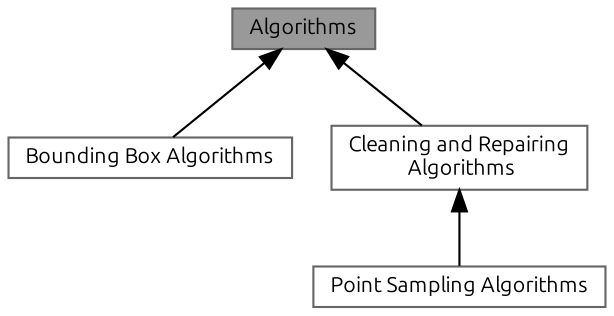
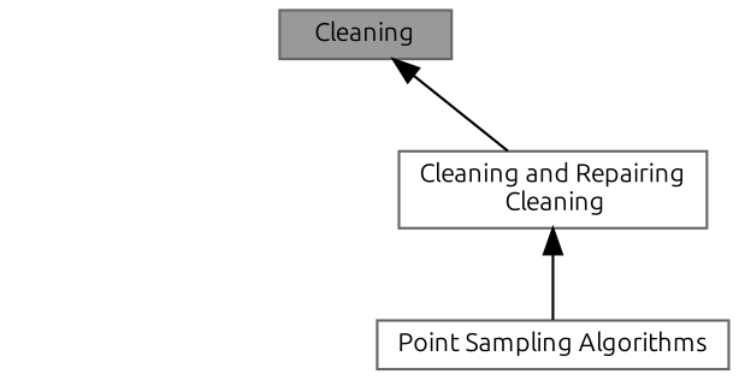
  digraph {
    fontname=Ubuntu
    rankdir=TB
    node [color=grey40 fillcolor=white fontname=Ubuntu fontsize=10 shape=box style=filled]
    edge [dir=back fontname=Ubuntu fontsize=10 labelfontname=Helvetica labelfontsize=10 shape=plaintext style=solid]
-   n1 [color=gray40 fillcolor=grey60 fontcolor=black height=0.2 label=Algorithms width=0.4]
-   n2 [height=0.2 label="Bounding Box Algorithms" width=0.4]
-   n3 [height=0.2 label="Cleaning and Repairing\l Algorithms" width=0.4]
+   n1 [color=gray40 fillcolor=grey60 fontcolor=black height=0.2 label=Cleaning width=0.4]
+   n3 [height=0.2 label="Cleaning and Repairing\l Cleaning" width=0.4]
    n4 [height=0.2 label="Point Sampling Algorithms" width=0.4]
-   n1 -> n2
    n1 -> n3
    n3 -> n4
  }
